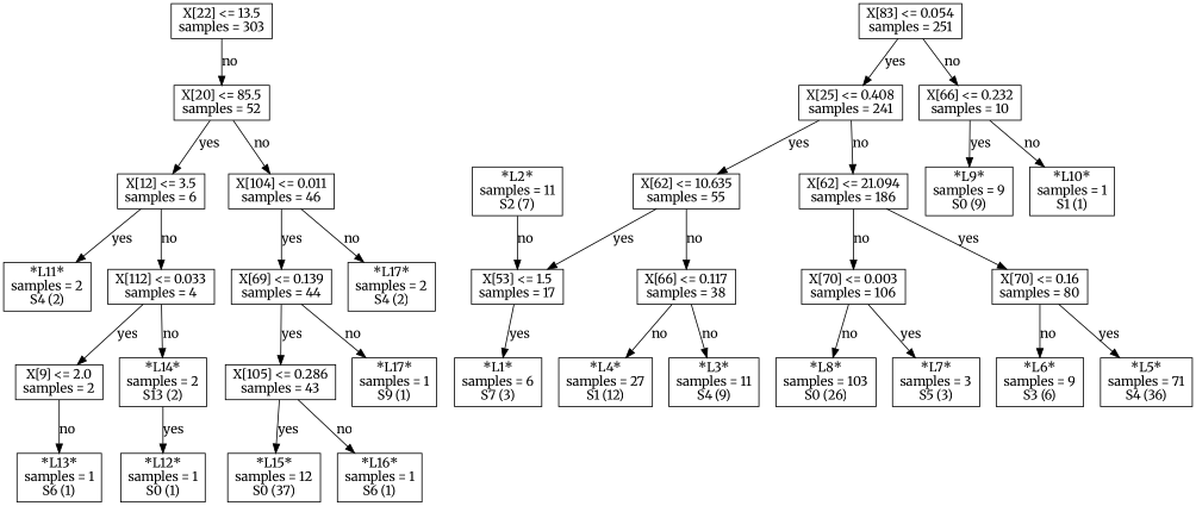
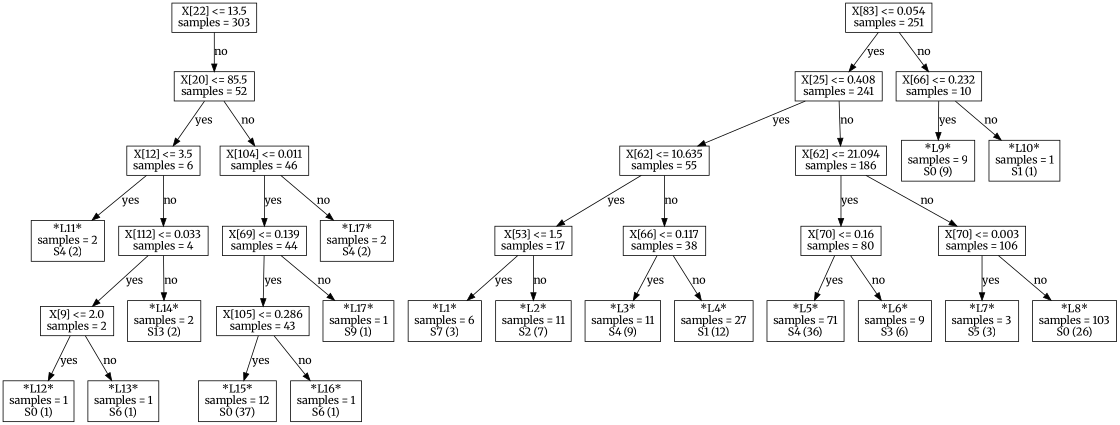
  digraph {
    fontname=Merriweather
    node [fontname=Merriweather shape=box]
    edge [fontname=Merriweather]
    n1 [label="X[22] <= 13.5\nsamples = 303\n"]
    n2 [label="X[20] <= 85.5\nsamples = 52\n"]
    n3 [label="X[83] <= 0.054\nsamples = 251\n"]
    n4 [label="X[25] <= 0.408\nsamples = 241\n"]
    n5 [label="X[66] <= 0.232\nsamples = 10\n"]
    n6 [label="X[12] <= 3.5\nsamples = 6\n"]
    n7 [label="X[104] <= 0.011\nsamples = 46\n"]
    n8 [label="X[62] <= 10.635\nsamples = 55\n"]
    n9 [label="X[62] <= 21.094\nsamples = 186\n"]
    n10 [label="*L9*\nsamples = 9\nS0 (9)\n"]
    n11 [label="*L10*\nsamples = 1\nS1 (1)\n"]
    n12 [label="X[53] <= 1.5\nsamples = 17\n"]
    n13 [label="X[66] <= 0.117\nsamples = 38\n"]
    n14 [label="X[70] <= 0.16\nsamples = 80\n"]
    n15 [label="X[70] <= 0.003\nsamples = 106\n"]
    n16 [label="*L1*\nsamples = 6\nS7 (3)\n"]
    n17 [label="*L2*\nsamples = 11\nS2 (7)\n"]
    n18 [label="*L3*\nsamples = 11\nS4 (9)\n"]
    n19 [label="*L4*\nsamples = 27\nS1 (12)\n"]
    n20 [label="*L5*\nsamples = 71\nS4 (36)\n"]
    n21 [label="*L6*\nsamples = 9\nS3 (6)\n"]
    n22 [label="*L7*\nsamples = 3\nS5 (3)\n"]
    n23 [label="*L8*\nsamples = 103\nS0 (26)\n"]
    n24 [label="*L11*\nsamples = 2\nS4 (2)\n"]
    n25 [label="X[112] <= 0.033\nsamples = 4\n"]
    n26 [label="X[69] <= 0.139\nsamples = 44\n"]
    n27 [label="*L17*\nsamples = 2\nS4 (2)\n"]
    n28 [label="X[9] <= 2.0\nsamples = 2\n"]
    n29 [label="*L14*\nsamples = 2\nS13 (2)\n"]
    n30 [label="*L12*\nsamples = 1\nS0 (1)\n"]
    n31 [label="*L13*\nsamples = 1\nS6 (1)\n"]
    n32 [label="X[105] <= 0.286\nsamples = 43\n"]
    n33 [label="*L17*\nsamples = 1\nS9 (1)\n"]
    n34 [label="*L15*\nsamples = 12\nS0 (37)\n"]
    n35 [label="*L16*\nsamples = 1\nS6 (1)\n"]
    n1 -> n2 [label=no]
    n2 -> n6 [label=yes]
    n2 -> n7 [label=no]
    n3 -> n4 [label=yes]
    n3 -> n5 [label=no]
    n4 -> n8 [label=yes]
    n4 -> n9 [label=no]
    n5 -> n10 [label=yes]
    n5 -> n11 [label=no]
    n6 -> n24 [label=yes]
    n6 -> n25 [label=no]
    n7 -> n26 [label=yes]
    n7 -> n27 [label=no]
    n8 -> n12 [label=yes]
    n8 -> n13 [label=no]
    n9 -> n14 [label=yes]
    n9 -> n15 [label=no]
    n12 -> n16 [label=yes]
-   n17 -> n12 [label=no]
-   n13 -> n18 [label=no]
+   n12 -> n17 [label=no]
+   n13 -> n18 [label=yes]
    n13 -> n19 [label=no]
    n14 -> n20 [label=yes]
    n14 -> n21 [label=no]
    n15 -> n22 [label=yes]
    n15 -> n23 [label=no]
    n25 -> n28 [label=yes]
    n25 -> n29 [label=no]
    n26 -> n32 [label=yes]
    n26 -> n33 [label=no]
-   n29 -> n30 [label=yes]
+   n28 -> n30 [label=yes]
    n28 -> n31 [label=no]
    n32 -> n34 [label=yes]
    n32 -> n35 [label=no]
  }
